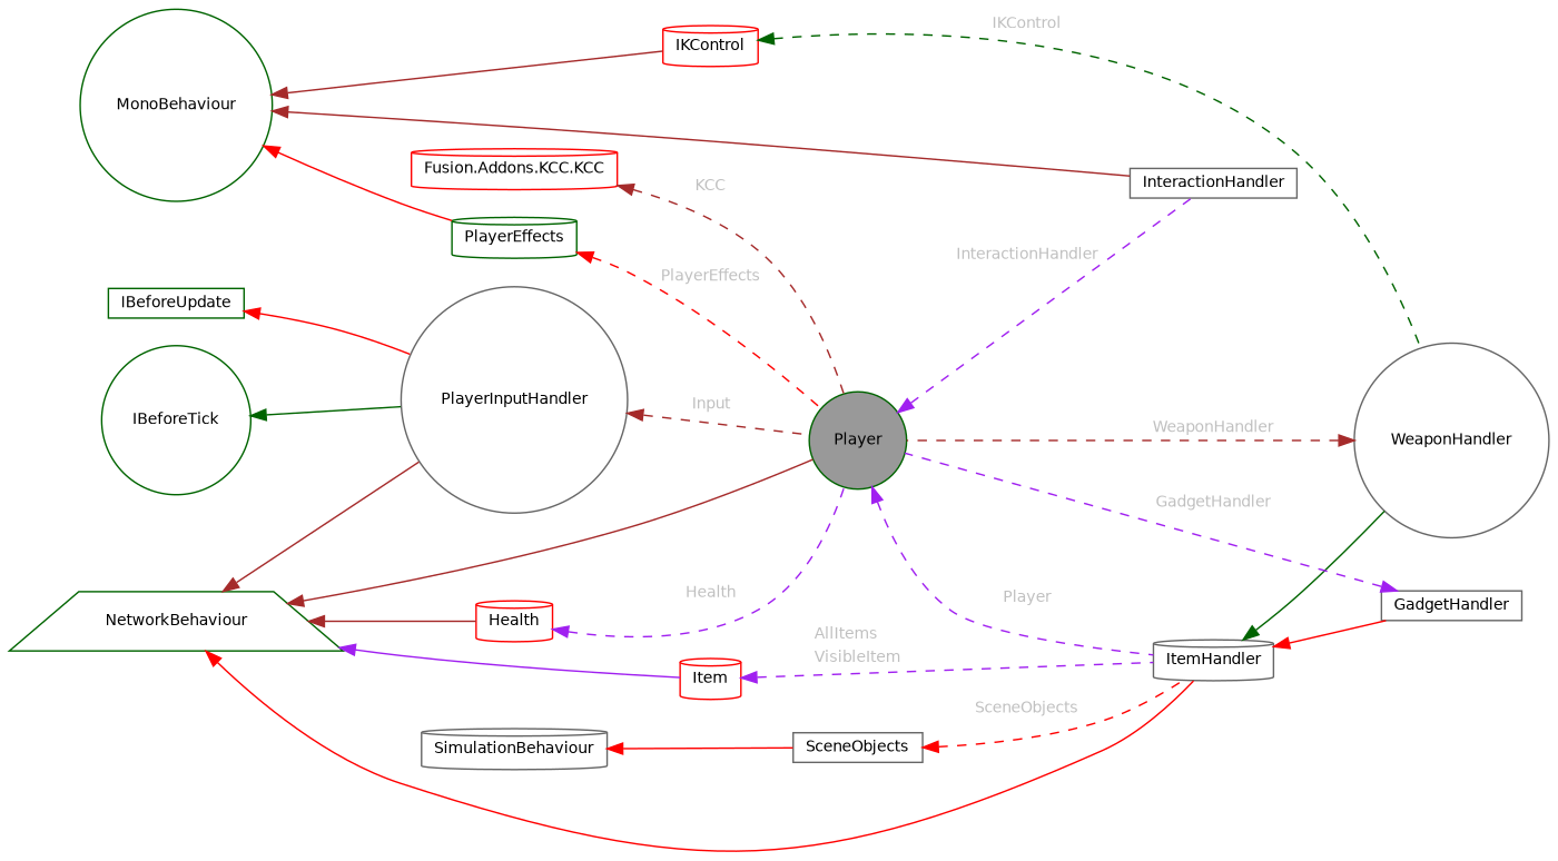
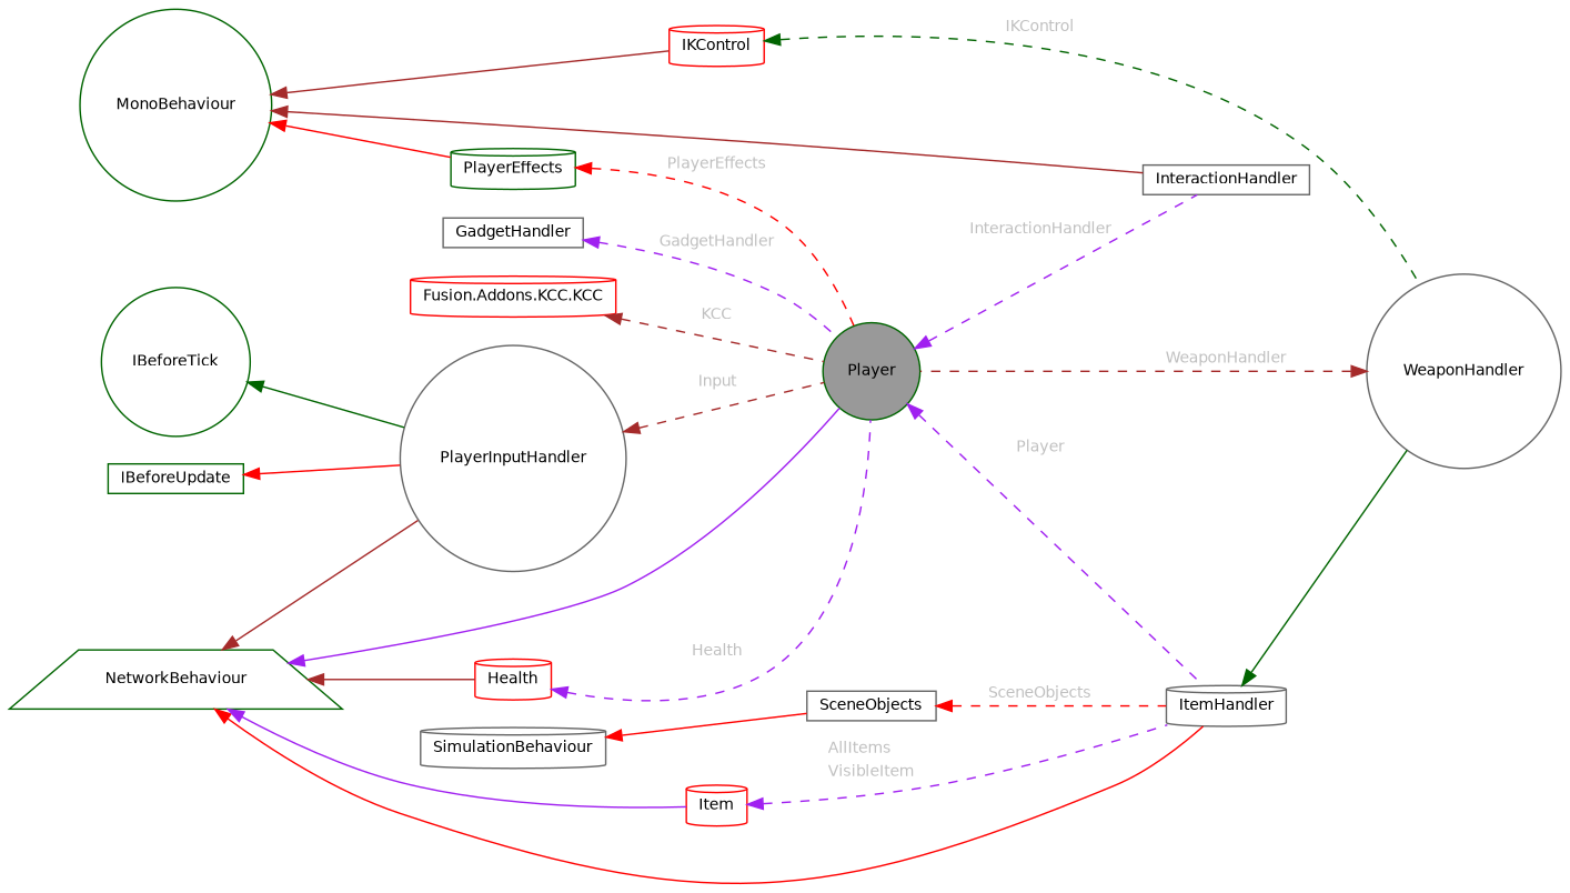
  digraph {
    rankdir=LR
    node [color=gray40 fillcolor=white fontname=Helvetica fontsize=10 shape=cylinder style=filled]
    edge [color=brown dir=back fontname=Helvetica fontsize=10 labelfontname=Helvetica labelfontsize=10 style=solid]
    n1 [color=darkgreen fillcolor=grey60 fontcolor=black height=0.2 label=Player shape=circle width=0.4]
    n2 [height=0.2 label=ItemHandler width=0.4]
    n3 [height=0.2 label=InteractionHandler shape=box width=0.4]
    n4 [height=0.2 label=WeaponHandler shape=circle width=0.4]
    n5 [height=0.2 label=GadgetHandler shape=box width=0.4]
    n6 [color=darkgreen height=0.2 label=NetworkBehaviour shape=trapezium width=0.4]
    n7 [color=red height=0.2 label=Health width=0.4]
    n8 [color=red height=0.2 label=Item width=0.4]
    n9 [height=0.2 label=PlayerInputHandler shape=circle width=0.4]
    n10 [color=red height=0.2 label="Fusion.Addons.KCC.KCC" width=0.4]
    n11 [height=0.2 label=SceneObjects shape=box width=0.4]
    n12 [height=0.2 label=SimulationBehaviour width=0.4]
    n13 [color=red height=0.2 label=IKControl width=0.4]
    n14 [color=darkgreen height=0.2 label=MonoBehaviour shape=circle width=0.4]
    n15 [color=darkgreen height=0.2 label=PlayerEffects width=0.4]
    n16 [color=darkgreen height=0.2 label=IBeforeUpdate shape=box width=0.4]
    n17 [color=darkgreen height=0.2 label=IBeforeTick shape=circle width=0.4]
    n1 -> n2 [color=purple fontcolor=grey label=<<TABLE CELLBORDER="0" BORDER="0"><TR><TD VALIGN="top" ALIGN="LEFT" CELLPADDING="1" CELLSPACING="0">Player</TD></TR> </TABLE>> style=dashed]
    n1 -> n3 [color=purple fontcolor=grey label=<<TABLE CELLBORDER="0" BORDER="0"><TR><TD VALIGN="top" ALIGN="LEFT" CELLPADDING="1" CELLSPACING="0">InteractionHandler</TD></TR> </TABLE>> style=dashed]
    n2 -> n4 [color=darkgreen]
-   n2 -> n5 [color=red]
    n4 -> n1 [fontcolor=grey label=<<TABLE CELLBORDER="0" BORDER="0"><TR><TD VALIGN="top" ALIGN="LEFT" CELLPADDING="1" CELLSPACING="0">WeaponHandler</TD></TR> </TABLE>> style=dashed]
    n5 -> n1 [color=purple fontcolor=grey label=<<TABLE CELLBORDER="0" BORDER="0"><TR><TD VALIGN="top" ALIGN="LEFT" CELLPADDING="1" CELLSPACING="0">GadgetHandler</TD></TR> </TABLE>> style=dashed]
-   n6 -> n1
+   n6 -> n1 [color=purple]
    n6 -> n2 [color=red]
    n6 -> n7
    n6 -> n8 [color=purple]
    n6 -> n9
    n7 -> n1 [color=purple fontcolor=grey label=<<TABLE CELLBORDER="0" BORDER="0"><TR><TD VALIGN="top" ALIGN="LEFT" CELLPADDING="1" CELLSPACING="0">Health</TD></TR> </TABLE>> style=dashed]
    n8 -> n2 [color=purple fontcolor=grey label=<<TABLE CELLBORDER="0" BORDER="0"><TR><TD VALIGN="top" ALIGN="LEFT" CELLPADDING="1" CELLSPACING="0">AllItems</TD></TR> <TR><TD VALIGN="top" ALIGN="LEFT" CELLPADDING="1" CELLSPACING="0">VisibleItem</TD></TR> </TABLE>> style=dashed]
    n9 -> n1 [fontcolor=grey label=<<TABLE CELLBORDER="0" BORDER="0"><TR><TD VALIGN="top" ALIGN="LEFT" CELLPADDING="1" CELLSPACING="0">Input</TD></TR> </TABLE>> style=dashed]
    n10 -> n1 [fontcolor=grey label=<<TABLE CELLBORDER="0" BORDER="0"><TR><TD VALIGN="top" ALIGN="LEFT" CELLPADDING="1" CELLSPACING="0">KCC</TD></TR> </TABLE>> style=dashed]
    n11 -> n2 [color=red fontcolor=grey label=<<TABLE CELLBORDER="0" BORDER="0"><TR><TD VALIGN="top" ALIGN="LEFT" CELLPADDING="1" CELLSPACING="0">SceneObjects</TD></TR> </TABLE>> style=dashed]
    n12 -> n11 [color=red]
    n13 -> n4 [color=darkgreen fontcolor=grey label=<<TABLE CELLBORDER="0" BORDER="0"><TR><TD VALIGN="top" ALIGN="LEFT" CELLPADDING="1" CELLSPACING="0">IKControl</TD></TR> </TABLE>> style=dashed]
    n14 -> n3
    n14 -> n13
    n14 -> n15 [color=red]
    n15 -> n1 [color=red fontcolor=grey label=<<TABLE CELLBORDER="0" BORDER="0"><TR><TD VALIGN="top" ALIGN="LEFT" CELLPADDING="1" CELLSPACING="0">PlayerEffects</TD></TR> </TABLE>> style=dashed]
    n16 -> n9 [color=red]
    n17 -> n9 [color=darkgreen]
  }
